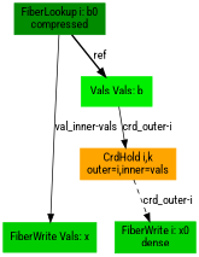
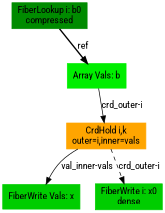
  digraph {
    fontname="Roboto Condensed"
    node [color=green3 fontname="Roboto Condensed" shape=box style=filled type=fiberwrite tensor=x]
    edge [fontname="Roboto Condensed" type=val]
    n1 [color=orange inner=vals label="CrdHold i,k\nouter=i,inner=vals" outer=i type=crdhold vals=true tensor=""]
    n2 [format=dense index=i label="FiberWrite i: x0\ndense" sink=true]
    n3 [label="FiberWrite Vals: x" sink=true]
    n4 [color=green4 format=compressed index=i label="FiberLookup i: b0\ncompressed" root=true src=true tensor=b type=fiberlookup]
-   n5 [color=green2 label="Vals Vals: b" tensor=b type=arrayvals]
+   n5 [color=green2 label="Array Vals: b" tensor=b type=arrayvals]
    n1 -> n2 [label="crd_outer-i" style=dashed type=crd]
-   n4 -> n3 [label="val_inner-vals"]
+   n1 -> n3 [label="val_inner-vals"]
    n4 -> n5 [label=ref style=bold type=ref]
    n5 -> n1 [label="crd_outer-i"]
  }
